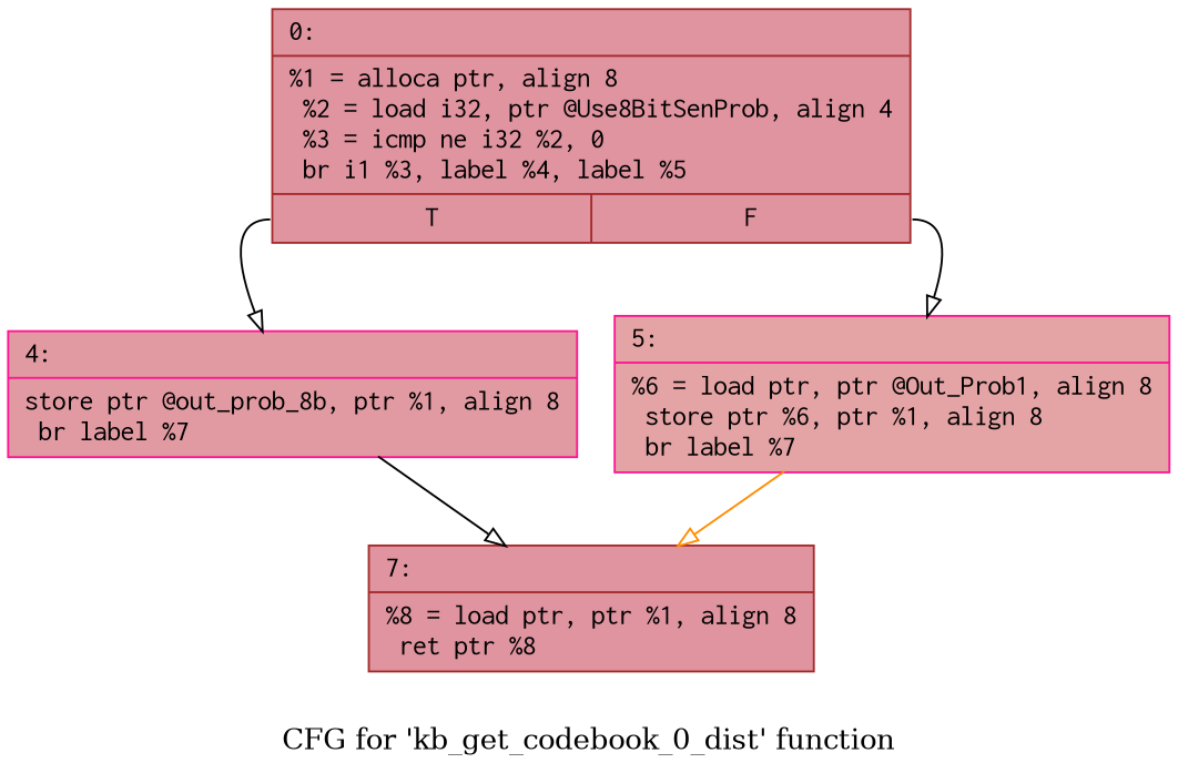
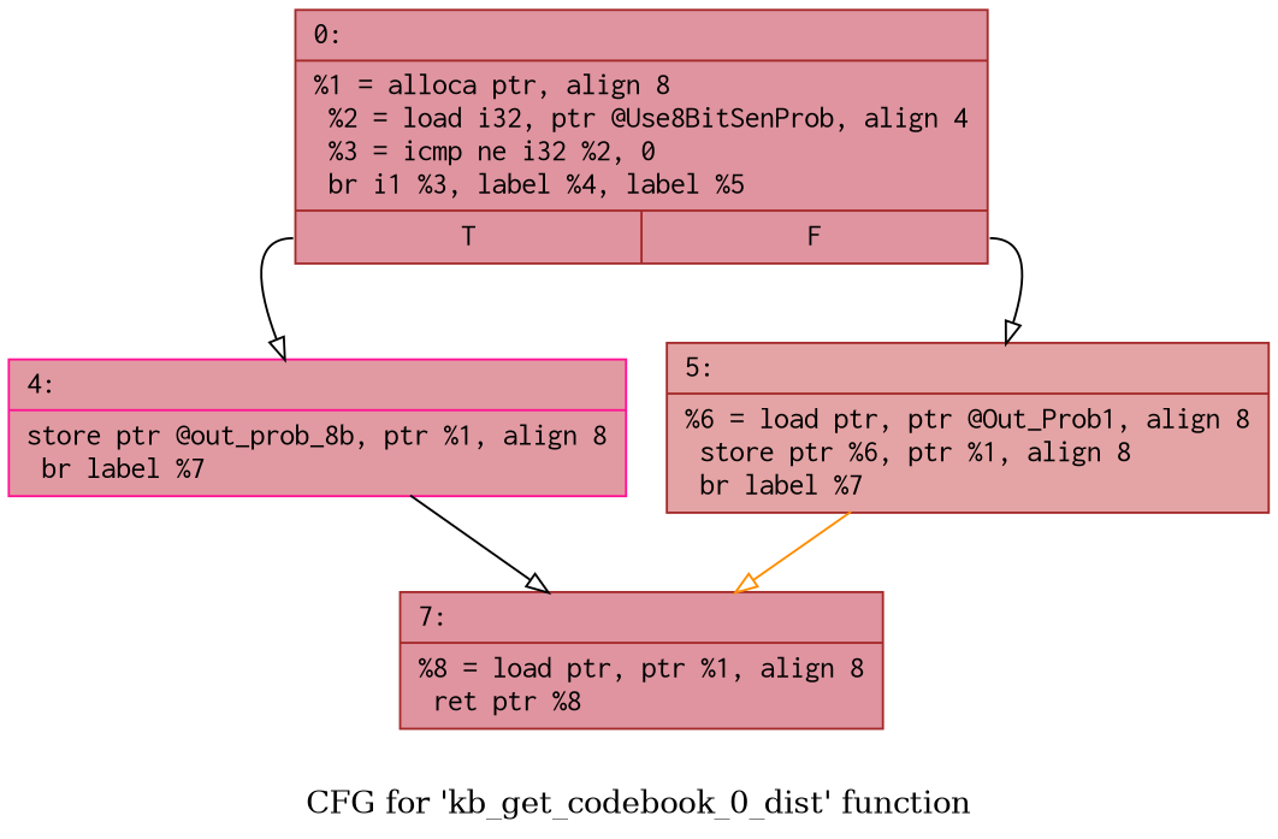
  digraph {
    label="CFG for 'kb_get_codebook_0_dist' function"
    node [color=brown fillcolor="#b70d2870" fontname=Courier shape=record style=filled]
    edge [color=black arrowhead=onormal]
    n1 [label="{0:\l|  %1 = alloca ptr, align 8\l  %2 = load i32, ptr @Use8BitSenProb, align 4\l  %3 = icmp ne i32 %2, 0\l  br i1 %3, label %4, label %5\l|{<s0>T|<s1>F}}"]
    n2 [color=deeppink fillcolor="#bb1b2c70" label="{4:\l|  store ptr @out_prob_8b, ptr %1, align 8\l  br label %7\l}"]
-   n3 [color=deeppink fillcolor="#c32e3170" label="{5:\l|  %6 = load ptr, ptr @Out_Prob1, align 8\l  store ptr %6, ptr %1, align 8\l  br label %7\l}"]
+   n3 [fillcolor="#c32e3170" label="{5:\l|  %6 = load ptr, ptr @Out_Prob1, align 8\l  store ptr %6, ptr %1, align 8\l  br label %7\l}"]
    n4 [label="{7:\l|  %8 = load ptr, ptr %1, align 8\l  ret ptr %8\l}"]
    n1 -> n2 [tailport=s0]
    n1 -> n3 [tailport=s1]
    n2 -> n4
    n3 -> n4 [color=darkorange]
  }
